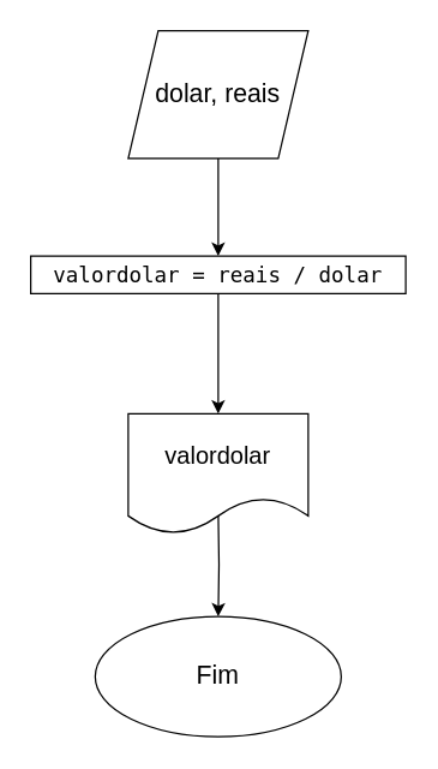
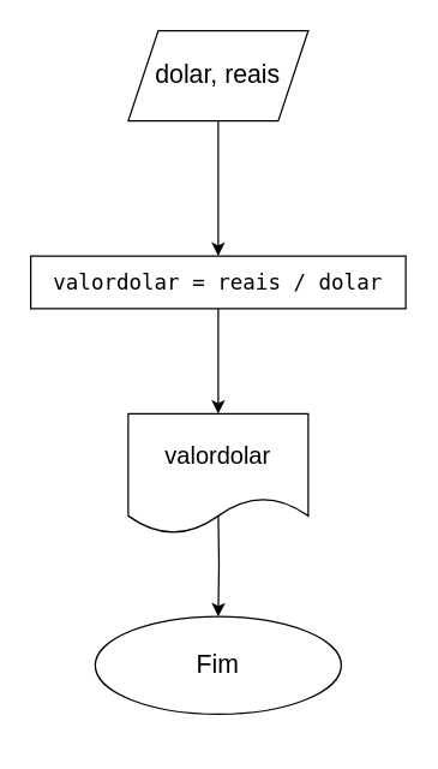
  <mxCell id="0" />
  <mxCell id="1" parent="0" />
  <mxCell id="2" value="" style="edgeStyle=orthogonalEdgeStyle;rounded=0;orthogonalLoop=1;jettySize=auto;html=1;" edge="1" parent="1" source="3" target="5"><mxGeometry relative="1" as="geometry" /></mxCell>
- <mxCell id="3" value="&lt;span style=&quot;font-size: 17px;&quot;&gt;dolar, reais&lt;/span&gt;" style="shape=parallelogram;perimeter=parallelogramPerimeter;whiteSpace=wrap;html=1;fixedSize=1;" vertex="1" parent="1"><mxGeometry x="85" y="20" width="120" height="85" as="geometry" /></mxCell>
+ <mxCell id="3" value="&lt;span style=&quot;font-size: 17px;&quot;&gt;dolar, reais&lt;/span&gt;" style="shape=parallelogram;perimeter=parallelogramPerimeter;whiteSpace=wrap;html=1;fixedSize=1;" vertex="1" parent="1"><mxGeometry x="85" y="20" width="120" height="60" as="geometry" /></mxCell>
  <mxCell id="4" style="edgeStyle=orthogonalEdgeStyle;rounded=0;orthogonalLoop=1;jettySize=auto;html=1;exitX=0.5;exitY=1;exitDx=0;exitDy=0;entryX=0.5;entryY=0;entryDx=0;entryDy=0;" edge="1" parent="1" source="5" target="7"><mxGeometry relative="1" as="geometry" /></mxCell>
- <mxCell id="5" value="&lt;div style=&quot;font-family: monospace, Consolas, &amp;quot;Courier New&amp;quot;, monospace; font-size: 14px; line-height: 19px; white-space: pre;&quot;&gt;&lt;font style=&quot;color: rgb(0, 0, 0);&quot;&gt;valordolar = reais / dolar&lt;/font&gt;&lt;/div&gt;" style="whiteSpace=wrap;html=1;" vertex="1" parent="1"><mxGeometry x="20" y="170" width="250" height="25" as="geometry" /></mxCell>
+ <mxCell id="5" value="&lt;div style=&quot;font-family: monospace, Consolas, &amp;quot;Courier New&amp;quot;, monospace; font-size: 14px; line-height: 19px; white-space: pre;&quot;&gt;&lt;font style=&quot;color: rgb(0, 0, 0);&quot;&gt;valordolar = reais / dolar&lt;/font&gt;&lt;/div&gt;" style="whiteSpace=wrap;html=1;" vertex="1" parent="1"><mxGeometry x="20" y="170" width="250" height="35" as="geometry" /></mxCell>
  <mxCell id="6" value="" style="edgeStyle=orthogonalEdgeStyle;rounded=0;orthogonalLoop=1;jettySize=auto;html=1;" edge="1" parent="1" target="8"><mxGeometry relative="1" as="geometry"><mxPoint x="145" y="340" as="sourcePoint" /></mxGeometry></mxCell>
  <mxCell id="7" value="&lt;font style=&quot;font-size: 16px;&quot;&gt;valordolar&lt;/font&gt;" style="shape=document;whiteSpace=wrap;html=1;boundedLbl=1;" vertex="1" parent="1"><mxGeometry x="85" y="275" width="120" height="80" as="geometry" /></mxCell>
- <mxCell id="8" value="&lt;font style=&quot;font-size: 17px;&quot;&gt;Fim&lt;/font&gt;" style="ellipse;whiteSpace=wrap;html=1;" vertex="1" parent="1"><mxGeometry x="63" y="410" width="164" height="80" as="geometry" /></mxCell>
+ <mxCell id="8" value="&lt;font style=&quot;font-size: 17px;&quot;&gt;Fim&lt;/font&gt;" style="ellipse;whiteSpace=wrap;html=1;" vertex="1" parent="1"><mxGeometry x="63" y="410" width="164" height="65" as="geometry" /></mxCell>
